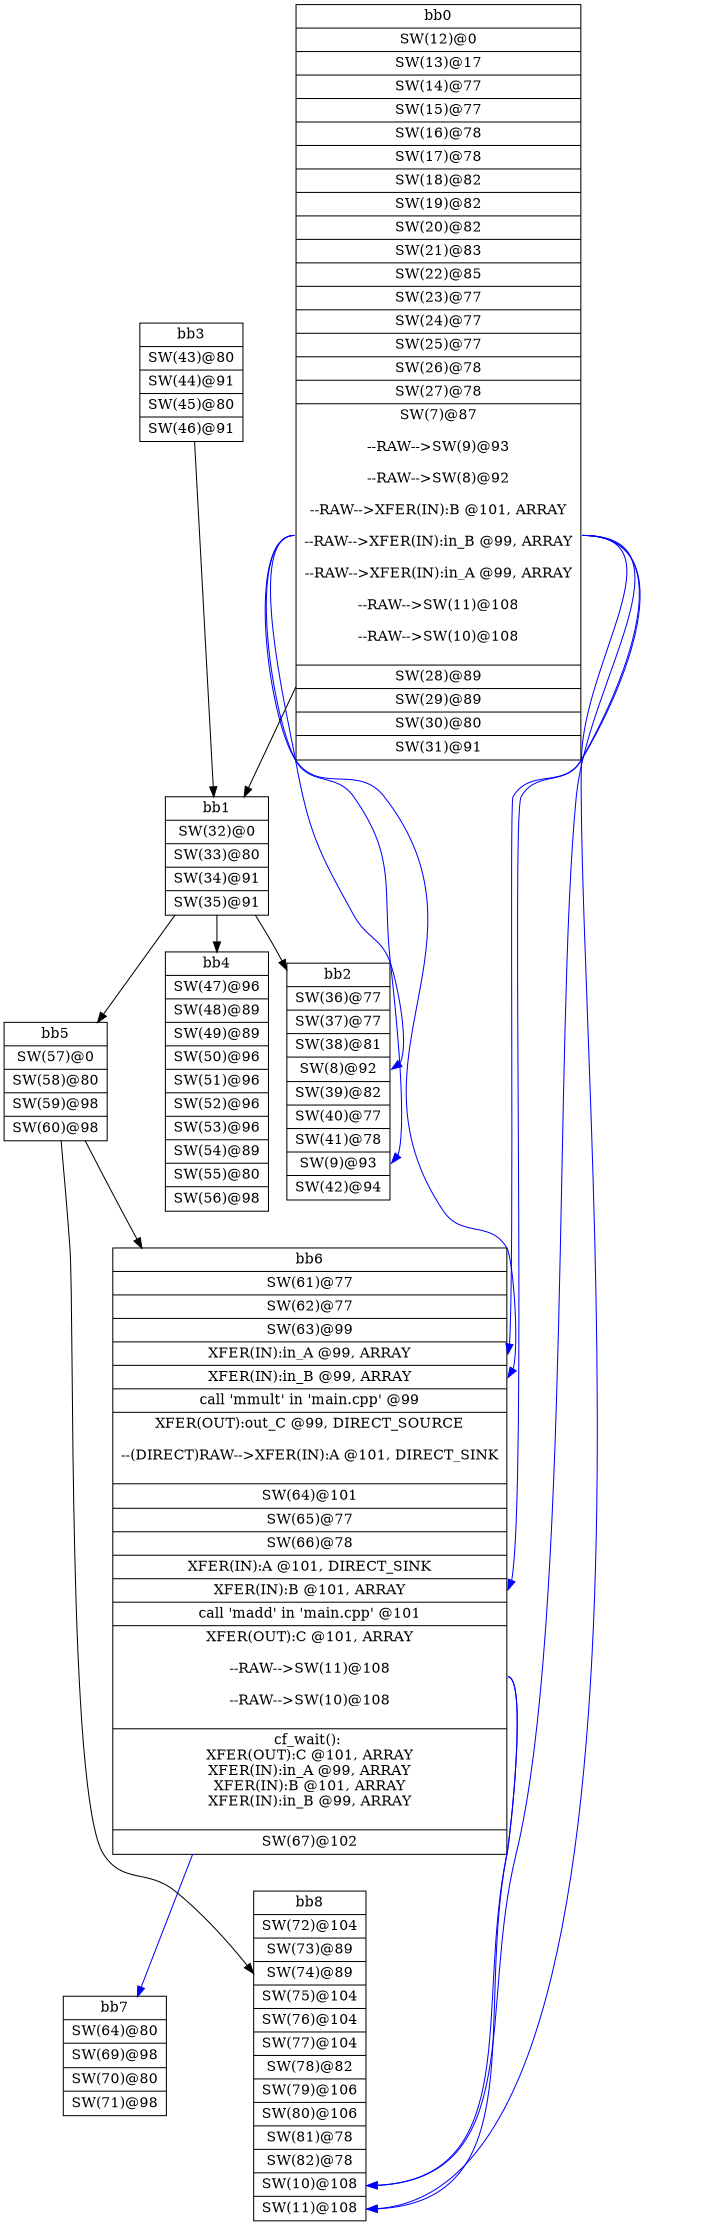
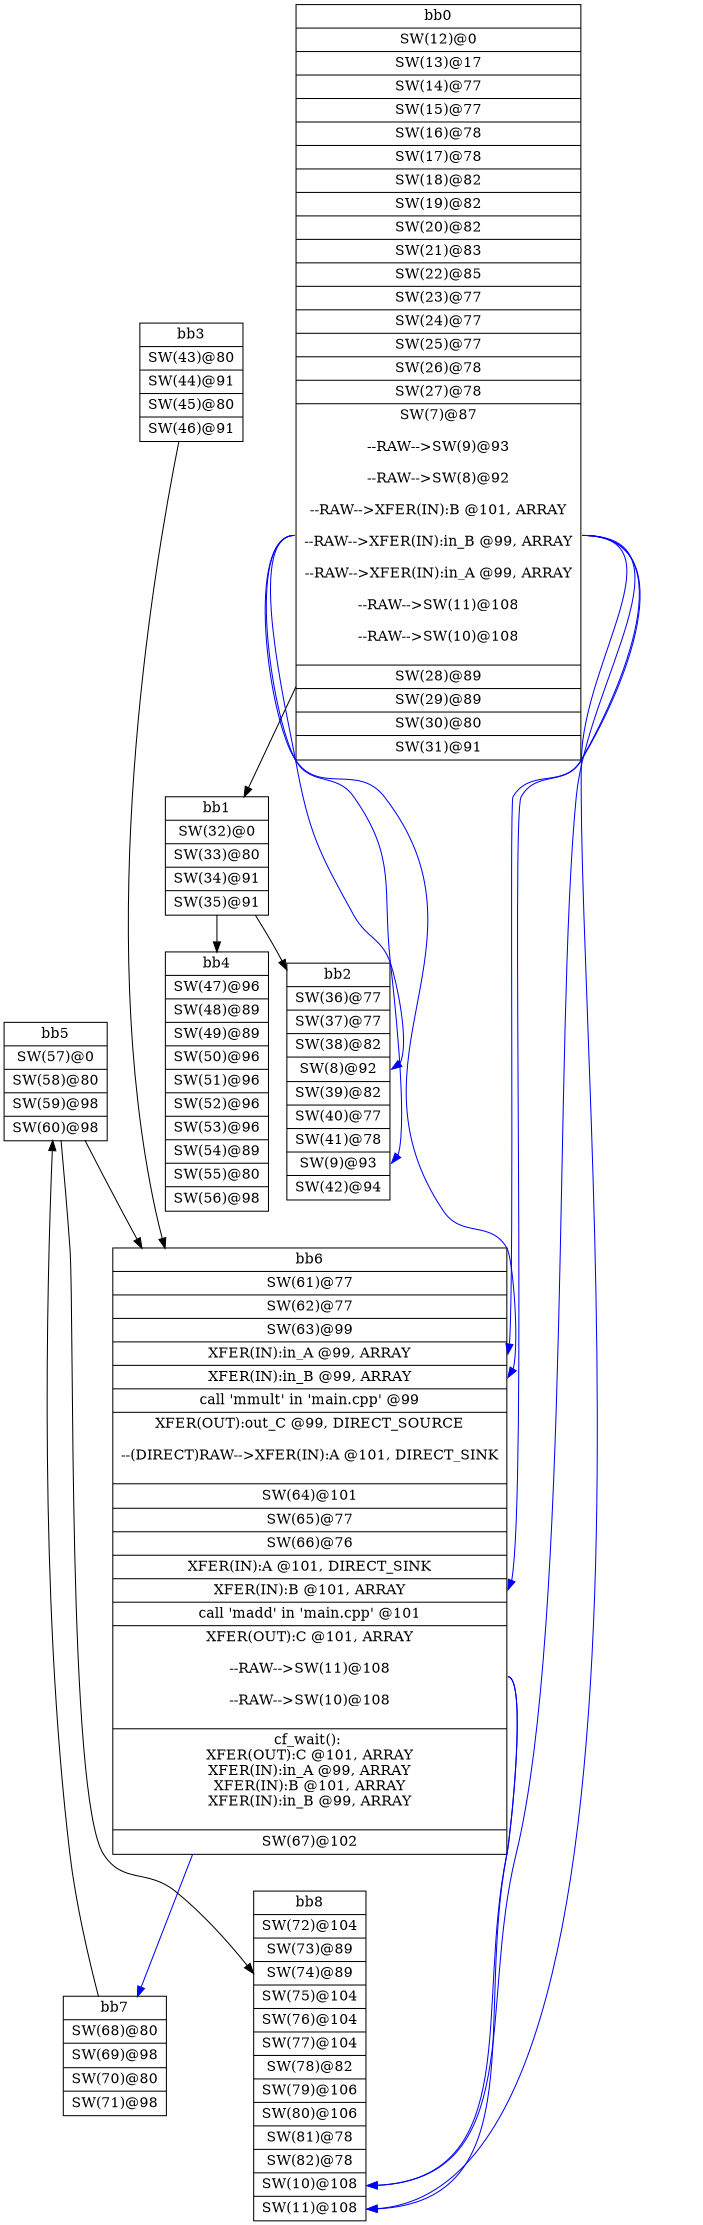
  digraph {
    node [shape=record]
    edge [color=blue]
    n1 [label="{bb0|<x0x23212c0>SW(12)@0\n|<x0x2474000>SW(13)@17\n|<x0x24741d0>SW(14)@77\n|<x0x2474410>SW(15)@77\n|<x0x2474650>SW(16)@78\n|<x0x2474890>SW(17)@78\n|<x0x2474ad0>SW(18)@82\n|<x0x2474ce0>SW(19)@82\n|<x0x2474ef0>SW(20)@82\n|<x0x2475130>SW(21)@83\n|<x0x2475370>SW(22)@85\n|<x0x24755b0>SW(23)@77\n|<x0x24757f0>SW(24)@77\n|<x0x2475a10>SW(25)@77\n|<x0x2475c30>SW(26)@78\n|<x0x2475e50>SW(27)@78\n|<x0x246df90>SW(7)@87\n\n--RAW--\>SW(9)@93\n\n--RAW--\>SW(8)@92\n\n--RAW--\>XFER(IN):B @101, ARRAY\n\n--RAW--\>XFER(IN):in_B @99, ARRAY\n\n--RAW--\>XFER(IN):in_A @99, ARRAY\n\n--RAW--\>SW(11)@108\n\n--RAW--\>SW(10)@108\n\n|<x0x2476070>SW(28)@89\n|<x0x2476280>SW(29)@89\n|<x0x24764c0>SW(30)@80\n|<x0x2476700>SW(31)@91\n}"]
    n2 [label="{bb1|<x0x2476af0>SW(32)@0\n|<x0x2476c40>SW(33)@80\n|<x0x2476e10>SW(34)@91\n|<x0x2477000>SW(35)@91\n}"]
-   n3 [label="{bb2|<x0x24768f0>SW(36)@77\n|<x0x24775d0>SW(37)@77\n|<x0x247b820>SW(38)@81\n|<x0x246f0c0>SW(8)@92\n|<x0x247b9d0>SW(39)@82\n|<x0x247bc30>SW(40)@77\n|<x0x247be50>SW(41)@78\n|<x0x246f5d0>SW(9)@93\n|<x0x247c070>SW(42)@94\n}"]
-   n4 [label="{bb6|<x0x247ec20>SW(61)@77\n|<x0x247efa0>SW(62)@77\n|<x0x247f1c0>SW(63)@99\n|<x0x2482800>XFER(IN):in_A @99, ARRAY\n|<x0x24828e0>XFER(IN):in_B @99, ARRAY\n|<x0x2320130>call 'mmult' in 'main.cpp' @99\n|<x0x24829c0>XFER(OUT):out_C @99, DIRECT_SOURCE\n\n--(DIRECT)RAW--\>XFER(IN):A @101, DIRECT_SINK\n\n|<x0x247f3e0>SW(64)@101\n|<x0x247f640>SW(65)@77\n|<x0x247f880>SW(66)@78\n|<x0x2482ad0>XFER(IN):A @101, DIRECT_SINK\n|<x0x2482be0>XFER(IN):B @101, ARRAY\n|<x0x246a250>call 'madd' in 'main.cpp' @101\n|<x0x2482cf0>XFER(OUT):C @101, ARRAY\n\n--RAW--\>SW(11)@108\n\n--RAW--\>SW(10)@108\n\n|<x0x246fd30>cf_wait(): \nXFER(OUT):C @101, ARRAY\nXFER(IN):in_A @99, ARRAY\nXFER(IN):B @101, ARRAY\nXFER(IN):in_B @99, ARRAY\n\n|<x0x247fb70>SW(67)@102\n}"]
+   n3 [label="{bb2|<x0x24768f0>SW(36)@77\n|<x0x24775d0>SW(37)@77\n|<x0x247b820>SW(38)@82\n|<x0x246f0c0>SW(8)@92\n|<x0x247b9d0>SW(39)@82\n|<x0x247bc30>SW(40)@77\n|<x0x247be50>SW(41)@78\n|<x0x246f5d0>SW(9)@93\n|<x0x247c070>SW(42)@94\n}"]
+   n4 [label="{bb6|<x0x247ec20>SW(61)@77\n|<x0x247efa0>SW(62)@77\n|<x0x247f1c0>SW(63)@99\n|<x0x2482800>XFER(IN):in_A @99, ARRAY\n|<x0x24828e0>XFER(IN):in_B @99, ARRAY\n|<x0x2320130>call 'mmult' in 'main.cpp' @99\n|<x0x24829c0>XFER(OUT):out_C @99, DIRECT_SOURCE\n\n--(DIRECT)RAW--\>XFER(IN):A @101, DIRECT_SINK\n\n|<x0x247f3e0>SW(64)@101\n|<x0x247f640>SW(65)@77\n|<x0x247f880>SW(66)@76\n|<x0x2482ad0>XFER(IN):A @101, DIRECT_SINK\n|<x0x2482be0>XFER(IN):B @101, ARRAY\n|<x0x246a250>call 'madd' in 'main.cpp' @101\n|<x0x2482cf0>XFER(OUT):C @101, ARRAY\n\n--RAW--\>SW(11)@108\n\n--RAW--\>SW(10)@108\n\n|<x0x246fd30>cf_wait(): \nXFER(OUT):C @101, ARRAY\nXFER(IN):in_A @99, ARRAY\nXFER(IN):B @101, ARRAY\nXFER(IN):in_B @99, ARRAY\n\n|<x0x247fb70>SW(67)@102\n}"]
    n5 [label="{bb8|<x0x2480680>SW(72)@104\n|<x0x2480b20>SW(73)@89\n|<x0x2480d40>SW(74)@89\n|<x0x2480f80>SW(75)@104\n|<x0x2481170>SW(76)@104\n|<x0x2481380>SW(77)@104\n|<x0x24815f0>SW(78)@82\n|<x0x2481810>SW(79)@106\n|<x0x2481a00>SW(80)@106\n|<x0x2481c10>SW(81)@78\n|<x0x2481e50>SW(82)@78\n|<x0x2322bb0>SW(10)@108\n|<x0x23205c0>SW(11)@108\n}"]
    n6 [label="{bb4|<x0x247cc20>SW(47)@96\n|<x0x247d020>SW(48)@89\n|<x0x247d240>SW(49)@89\n|<x0x247d480>SW(50)@96\n|<x0x247d670>SW(51)@96\n|<x0x247d880>SW(52)@96\n|<x0x247dac0>SW(53)@96\n|<x0x247dcb0>SW(54)@89\n|<x0x247def0>SW(55)@80\n|<x0x247e130>SW(56)@98\n}"]
-   n7 [label="{bb7|<x0x247fd50>SW(64)@80\n|<x0x2480040>SW(69)@98\n|<x0x2480230>SW(70)@80\n|<x0x2480470>SW(71)@98\n}"]
+   n7 [label="{bb7|<x0x247fd50>SW(68)@80\n|<x0x2480040>SW(69)@98\n|<x0x2480230>SW(70)@80\n|<x0x2480470>SW(71)@98\n}"]
    n8 [label="{bb3|<x0x247c280>SW(43)@80\n|<x0x247c5e0>SW(44)@91\n|<x0x247c7d0>SW(45)@80\n|<x0x247ca10>SW(46)@91\n}"]
    n9 [label="{bb5|<x0x247e320>SW(57)@0\n|<x0x247e670>SW(58)@80\n|<x0x247e820>SW(59)@98\n|<x0x247ea10>SW(60)@98\n}"]
    n1 -> n2 [color=""]
    n1 -> n3 [headport=x0x246f5d0 tailport=x0x246df90]
    n1 -> n3 [headport=x0x246f0c0 tailport=x0x246df90]
    n1 -> n4 [headport=x0x2482be0 tailport=x0x246df90]
    n1 -> n4 [headport=x0x24828e0 tailport=x0x246df90]
    n1 -> n4 [headport=x0x2482800 tailport=x0x246df90]
    n1 -> n5 [headport=x0x23205c0 tailport=x0x246df90]
    n1 -> n5 [headport=x0x2322bb0 tailport=x0x246df90]
    n2 -> n3 [color=""]
    n2 -> n6 [color=""]
    n4 -> n5 [headport=x0x23205c0 tailport=x0x2482cf0]
    n4 -> n5 [headport=x0x2322bb0 tailport=x0x2482cf0]
    n4 -> n7
-   n2 -> n9 [color=""]
-   n8 -> n2 [color=""]
+   n7 -> n9 [color=""]
+   n8 -> n4 [color=""]
    n9 -> n4 [color=""]
    n9 -> n5 [color=""]
  }
